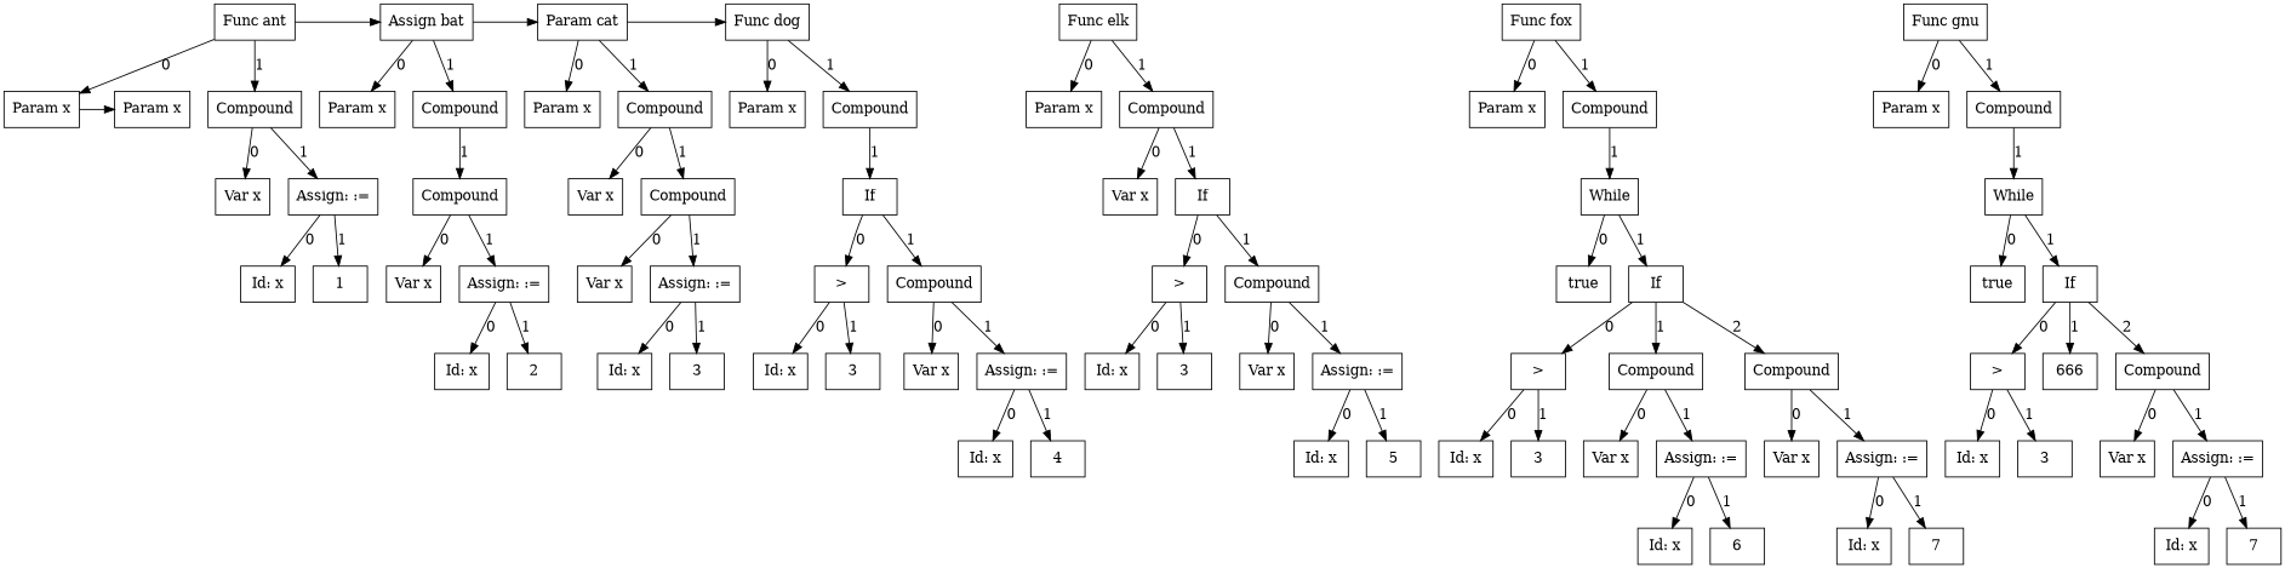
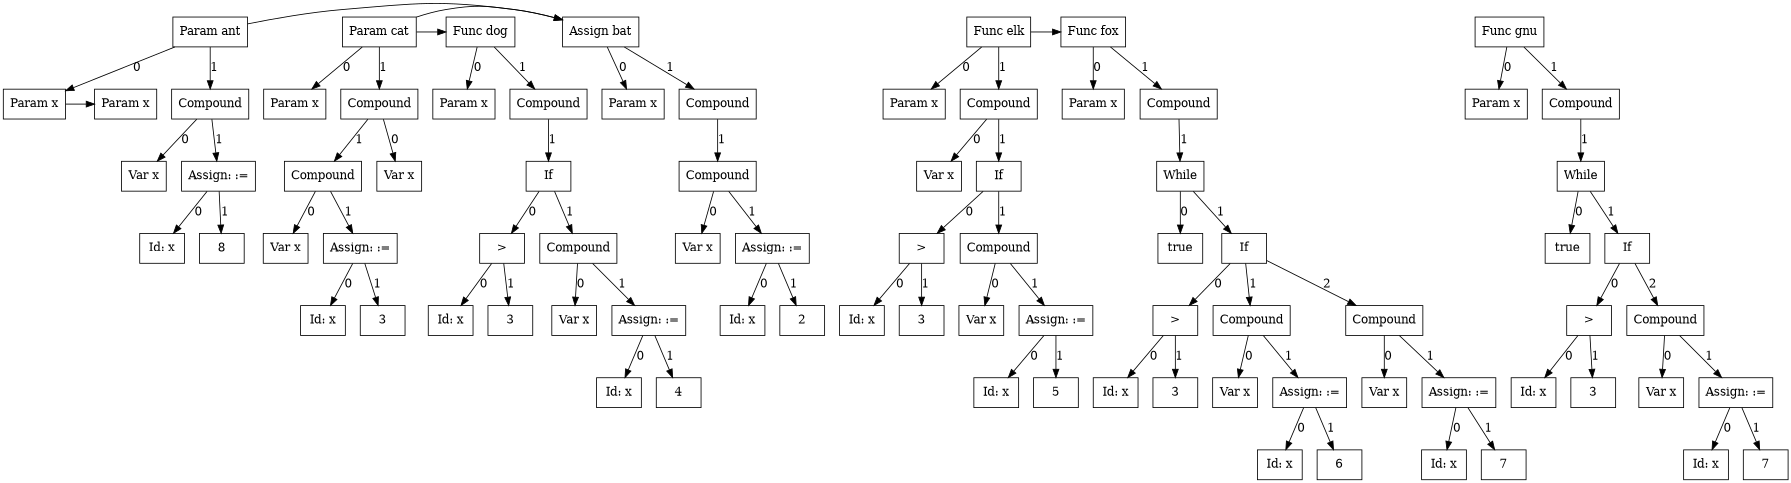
  digraph {
    node [shape=box]
    n1 [label="Param x"]
    n2 [label=Compound]
-   n3 [label="Func ant"]
+   n3 [label="Param ant"]
    n4 [label="Param x"]
    n5 [label="Var x"]
    n6 [label="Assign: :="]
    n7 [label="Id: x"]
-   n8 [label=1]
+   n8 [label=8]
    n9 [label="Assign bat"]
    n10 [label="Param cat"]
    n11 [label="Func dog"]
    n12 [label="Func elk"]
    n13 [label="Func fox"]
    n14 [label="Func gnu"]
    n15 [label="Param x"]
    n16 [label=Compound]
    n17 [label=Compound]
    n18 [label="Var x"]
    n19 [label="Assign: :="]
    n20 [label="Id: x"]
    n21 [label=2]
    n22 [label=">"]
    n23 [label=Compound]
    n24 [label="Param x"]
    n25 [label=Compound]
    n26 [label="Var x"]
    n27 [label=Compound]
    n28 [label="Var x"]
    n29 [label="Assign: :="]
    n30 [label="Id: x"]
    n31 [label=3]
    n32 [label="Param x"]
    n33 [label=Compound]
    n34 [label="Var x"]
    n35 [label="Assign: :="]
    n36 [label=If]
    n37 [label="Id: x"]
    n38 [label=3]
    n39 [label="Var x"]
    n40 [label="Assign: :="]
    n41 [label="Id: x"]
    n42 [label=4]
    n43 [label="Param x"]
    n44 [label=Compound]
    n45 [label="Var x"]
    n46 [label=If]
    n47 [label=">"]
    n48 [label=Compound]
    n49 [label="Id: x"]
    n50 [label=3]
    n51 [label="Var x"]
    n52 [label="Assign: :="]
    n53 [label="Id: x"]
    n54 [label=5]
    n55 [label=">"]
    n56 [label=Compound]
    n57 [label=Compound]
    n58 [label="Param x"]
    n59 [label=Compound]
    n60 [label=While]
    n61 [label=true]
    n62 [label=If]
    n63 [label="Id: x"]
    n64 [label=3]
    n65 [label="Var x"]
    n66 [label="Assign: :="]
    n67 [label="Id: x"]
    n68 [label=6]
    n69 [label="Id: x"]
    n70 [label=7]
    n71 [label="Param x"]
    n72 [label=Compound]
    n73 [label=While]
    n74 [label=true]
    n75 [label=If]
    n76 [label=">"]
-   n77 [label=666]
    n78 [label=Compound]
    n79 [label="Id: x"]
    n80 [label=3]
    n81 [label="Var x"]
    n82 [label="Assign: :="]
    n83 [label="Id: x"]
    n84 [label=7]
    subgraph sub_1 {
      ordering=out
      rank=same
      rankdir=LR
      n1
      n2
    }
    subgraph sub_2 {
      rankdir=TB
      n1
      n2
      n3
    }
    subgraph sub_3 {
      rank=same
      rankdir=LR
      n1
      n4
    }
    subgraph sub_4 {
      rankdir=LR
      n1
      n4
    }
    subgraph sub_5 {
      ordering=out
      rank=same
      rankdir=LR
      n5
      n6
    }
    subgraph sub_6 {
      rankdir=TB
      n2
      n5
      n6
    }
    subgraph sub_7 {
      ordering=out
      rank=same
      rankdir=LR
      n7
      n8
    }
    subgraph sub_8 {
      rankdir=TB
      n6
      n7
      n8
    }
    subgraph sub_9 {
      rank=same
      rankdir=LR
      n3
      n9
      n10
      n11
      n12
      n13
      n14
    }
    subgraph sub_10 {
      rankdir=LR
      n3
      n9
      n10
      n11
      n12
      n13
      n14
    }
    subgraph sub_11 {
      ordering=out
      rank=same
      rankdir=LR
      n15
      n16
    }
    subgraph sub_12 {
      rankdir=TB
      n9
      n15
      n16
    }
    subgraph sub_13 {
      ordering=out
      rank=same
      rankdir=LR
      n17
    }
    subgraph sub_14 {
      rankdir=TB
      n16
      n17
    }
    subgraph sub_15 {
      ordering=out
      rank=same
      rankdir=LR
      n18
      n19
    }
    subgraph sub_16 {
      rankdir=TB
      n17
      n18
      n19
    }
    subgraph sub_17 {
      ordering=out
      rank=same
      rankdir=LR
      n20
      n21
    }
    subgraph sub_18 {
      rankdir=TB
      n19
      n20
      n21
    }
    subgraph sub_19 {
      ordering=out
      rank=same
      rankdir=LR
      n22
      n23
    }
    subgraph sub_20 {
      ordering=out
      rank=same
      rankdir=LR
      n24
      n25
    }
    subgraph sub_21 {
      rankdir=TB
      n10
      n24
      n25
    }
    subgraph sub_22 {
      ordering=out
      rank=same
      rankdir=LR
      n26
      n27
    }
    subgraph sub_23 {
      rankdir=TB
      n25
      n26
      n27
    }
    subgraph sub_24 {
      ordering=out
      rank=same
      rankdir=LR
      n28
      n29
    }
    subgraph sub_25 {
      rankdir=TB
      n27
      n28
      n29
    }
    subgraph sub_26 {
      ordering=out
      rank=same
      rankdir=LR
      n30
      n31
    }
    subgraph sub_27 {
      rankdir=TB
      n29
      n30
      n31
    }
    subgraph sub_28 {
      ordering=out
      rank=same
      rankdir=LR
      n32
      n33
    }
    subgraph sub_29 {
      ordering=out
      rank=same
      rankdir=LR
      n34
      n35
    }
    subgraph sub_30 {
      rankdir=TB
      n11
      n32
      n33
    }
    subgraph sub_31 {
      ordering=out
      rank=same
      rankdir=LR
      n36
    }
    subgraph sub_32 {
      rankdir=TB
      n33
      n36
    }
    subgraph sub_33 {
      rankdir=TB
      n22
      n23
      n36
    }
    subgraph sub_34 {
      ordering=out
      rank=same
      rankdir=LR
      n37
      n38
    }
    subgraph sub_35 {
      rankdir=TB
      n22
      n37
      n38
    }
    subgraph sub_36 {
      ordering=out
      rank=same
      rankdir=LR
      n39
      n40
    }
    subgraph sub_37 {
      rankdir=TB
      n23
      n39
      n40
    }
    subgraph sub_38 {
      ordering=out
      rank=same
      rankdir=LR
      n41
      n42
    }
    subgraph sub_39 {
      rankdir=TB
      n40
      n41
      n42
    }
    subgraph sub_40 {
      ordering=out
      rank=same
      rankdir=LR
      n43
      n44
    }
    subgraph sub_41 {
      rankdir=TB
      n12
      n43
      n44
    }
    subgraph sub_42 {
      ordering=out
      rank=same
      rankdir=LR
      n45
      n46
    }
    subgraph sub_43 {
      rankdir=TB
      n44
      n45
      n46
    }
    subgraph sub_44 {
      ordering=out
      rank=same
      rankdir=LR
      n47
      n48
    }
    subgraph sub_45 {
      rankdir=TB
      n46
      n47
      n48
    }
    subgraph sub_46 {
      ordering=out
      rank=same
      rankdir=LR
      n49
      n50
    }
    subgraph sub_47 {
      rankdir=TB
      n47
      n49
      n50
    }
    subgraph sub_48 {
      ordering=out
      rank=same
      rankdir=LR
      n51
      n52
    }
    subgraph sub_49 {
      rankdir=TB
      n34
      n35
      n48
    }
    subgraph sub_50 {
      ordering=out
      rank=same
      rankdir=LR
      n53
      n54
    }
    subgraph sub_51 {
      rankdir=TB
      n35
      n53
      n54
    }
    subgraph sub_52 {
      ordering=out
      rank=same
      rankdir=LR
      n55
      n56
      n57
    }
    subgraph sub_53 {
      ordering=out
      rank=same
      rankdir=LR
      n58
      n59
    }
    subgraph sub_54 {
      rankdir=TB
      n13
      n58
      n59
    }
    subgraph sub_55 {
      ordering=out
      rank=same
      rankdir=LR
      n60
    }
    subgraph sub_56 {
      rankdir=TB
      n59
      n60
    }
    subgraph sub_57 {
      ordering=out
      rank=same
      rankdir=LR
      n61
      n62
    }
    subgraph sub_58 {
      rankdir=TB
      n60
      n61
      n62
    }
    subgraph sub_59 {
      rankdir=TB
      n55
      n56
      n57
      n62
    }
    subgraph sub_60 {
      ordering=out
      rank=same
      rankdir=LR
      n63
      n64
    }
    subgraph sub_61 {
      rankdir=TB
      n55
      n63
      n64
    }
    subgraph sub_62 {
      ordering=out
      rank=same
      rankdir=LR
      n65
      n66
    }
    subgraph sub_63 {
      rankdir=TB
      n56
      n65
      n66
    }
    subgraph sub_64 {
      ordering=out
      rank=same
      rankdir=LR
      n67
      n68
    }
    subgraph sub_65 {
      rankdir=TB
      n66
      n67
      n68
    }
    subgraph sub_66 {
      rankdir=TB
      n51
      n52
      n57
    }
    subgraph sub_67 {
      ordering=out
      rank=same
      rankdir=LR
      n69
      n70
    }
    subgraph sub_68 {
      rankdir=TB
      n52
      n69
      n70
    }
    subgraph sub_69 {
      ordering=out
      rank=same
      rankdir=LR
      n71
      n72
    }
    subgraph sub_70 {
      rankdir=TB
      n14
      n71
      n72
    }
    subgraph sub_71 {
      ordering=out
      rank=same
      rankdir=LR
      n73
    }
    subgraph sub_72 {
      rankdir=TB
      n72
      n73
    }
    subgraph sub_73 {
      ordering=out
      rank=same
      rankdir=LR
      n74
      n75
    }
    subgraph sub_74 {
      rankdir=TB
      n73
      n74
      n75
    }
    subgraph sub_75 {
      ordering=out
      rank=same
      rankdir=LR
      n76
-     n77
      n78
    }
    subgraph sub_76 {
      rankdir=TB
      n75
      n76
-     n77
      n78
    }
    subgraph sub_77 {
      ordering=out
      rank=same
      rankdir=LR
      n79
      n80
    }
    subgraph sub_78 {
      rankdir=TB
      n76
      n79
      n80
    }
    subgraph sub_79 {
      ordering=out
      rank=same
      rankdir=LR
      n81
      n82
    }
    subgraph sub_80 {
      rankdir=TB
      n78
      n81
      n82
    }
    subgraph sub_81 {
      ordering=out
      rank=same
      rankdir=LR
      n83
      n84
    }
    subgraph sub_82 {
      rankdir=TB
      n82
      n83
      n84
    }
    n1 -> n4
    n2 -> n5 [label=0]
    n2 -> n6 [label=1]
    n3 -> n1 [label=0]
    n3 -> n2 [label=1]
    n3 -> n9
    n6 -> n7 [label=0]
    n6 -> n8 [label=1]
-   n9 -> n10
+   n10 -> n9
    n9 -> n15 [label=0]
    n9 -> n16 [label=1]
    n10 -> n11
    n10 -> n24 [label=0]
    n10 -> n25 [label=1]
    n11 -> n32 [label=0]
    n11 -> n33 [label=1]
+   n12 -> n13
    n12 -> n43 [label=0]
    n12 -> n44 [label=1]
    n13 -> n58 [label=0]
    n13 -> n59 [label=1]
    n14 -> n71 [label=0]
    n14 -> n72 [label=1]
    n16 -> n17 [label=1]
    n17 -> n18 [label=0]
    n17 -> n19 [label=1]
    n19 -> n20 [label=0]
    n19 -> n21 [label=1]
    n22 -> n37 [label=0]
    n22 -> n38 [label=1]
    n23 -> n39 [label=0]
    n23 -> n40 [label=1]
    n25 -> n26 [label=0]
    n25 -> n27 [label=1]
    n27 -> n28 [label=0]
    n27 -> n29 [label=1]
    n29 -> n30 [label=0]
    n29 -> n31 [label=1]
    n33 -> n36 [label=1]
    n35 -> n53 [label=0]
    n35 -> n54 [label=1]
    n36 -> n22 [label=0]
    n36 -> n23 [label=1]
    n40 -> n41 [label=0]
    n40 -> n42 [label=1]
    n44 -> n45 [label=0]
    n44 -> n46 [label=1]
    n46 -> n47 [label=0]
    n46 -> n48 [label=1]
    n47 -> n49 [label=0]
    n47 -> n50 [label=1]
    n48 -> n34 [label=0]
    n48 -> n35 [label=1]
    n52 -> n69 [label=0]
    n52 -> n70 [label=1]
    n55 -> n63 [label=0]
    n55 -> n64 [label=1]
    n56 -> n65 [label=0]
    n56 -> n66 [label=1]
    n57 -> n51 [label=0]
    n57 -> n52 [label=1]
    n59 -> n60 [label=1]
    n60 -> n61 [label=0]
    n60 -> n62 [label=1]
    n62 -> n55 [label=0]
    n62 -> n56 [label=1]
    n62 -> n57 [label=2]
    n66 -> n67 [label=0]
    n66 -> n68 [label=1]
    n72 -> n73 [label=1]
    n73 -> n74 [label=0]
    n73 -> n75 [label=1]
    n75 -> n76 [label=0]
-   n75 -> n77 [label=1]
    n75 -> n78 [label=2]
    n76 -> n79 [label=0]
    n76 -> n80 [label=1]
    n78 -> n81 [label=0]
    n78 -> n82 [label=1]
    n82 -> n83 [label=0]
    n82 -> n84 [label=1]
  }
